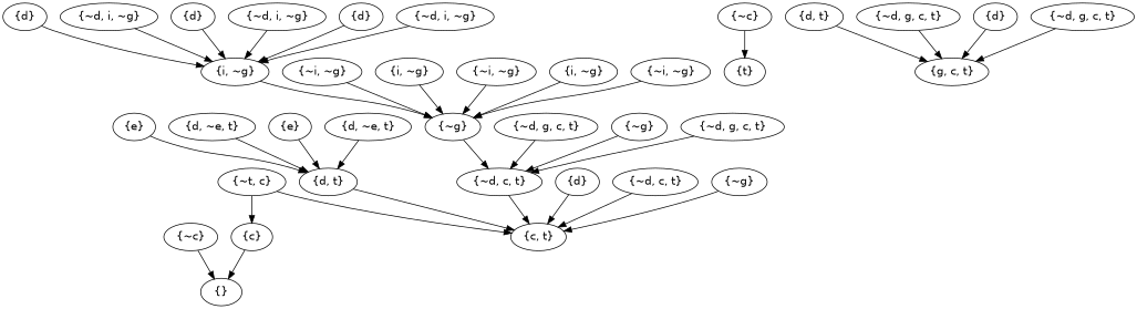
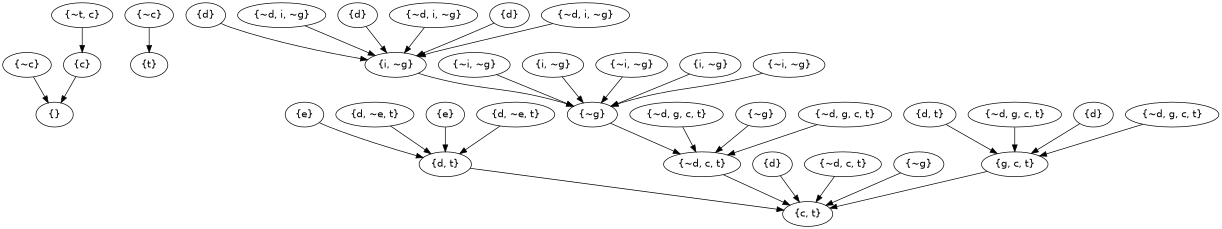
  digraph {
    fontname="DejaVu Sans"
    node [fontname="DejaVu Sans"]
    edge [fontname="DejaVu Sans"]
    n1 [label="{c}"]
    n2 [label="{}"]
    n3 [label="{~c}"]
    n4 [label="{t}"]
    n5 [label="{~t, c}"]
    n6 [label="{c, t}"]
    n7 [label="{~c}"]
    n8 [label="{d, t}"]
    n9 [label="{~d, c, t}"]
    n10 [label="{e}"]
    n11 [label="{d, ~e, t}"]
    n12 [label="{~g}"]
    n13 [label="{~d, g, c, t}"]
    n14 [label="{i, ~g}"]
    n15 [label="{~i, ~g}"]
    n16 [label="{d}"]
    n17 [label="{~d, i, ~g}"]
    n18 [label="{d}"]
    n19 [label="{~d, c, t}"]
    n20 [label="{~g}"]
    n21 [label="{~d, g, c, t}"]
    n22 [label="{i, ~g}"]
    n23 [label="{~i, ~g}"]
    n24 [label="{d}"]
    n25 [label="{~d, i, ~g}"]
    n26 [label="{~g}"]
    n27 [label="{g, c, t}"]
    n28 [label="{i, ~g}"]
    n29 [label="{~i, ~g}"]
    n30 [label="{d}"]
    n31 [label="{~d, i, ~g}"]
    n32 [label="{d, t}"]
    n33 [label="{~d, g, c, t}"]
    n34 [label="{e}"]
    n35 [label="{d, ~e, t}"]
    n36 [label="{d}"]
    n37 [label="{~d, g, c, t}"]
    n1 -> n2
    n3 -> n2
    n5 -> n1
    n7 -> n4
    n8 -> n6
    n9 -> n6
    n10 -> n8
    n11 -> n8
    n12 -> n9
    n13 -> n9
    n14 -> n12
    n15 -> n12
    n16 -> n14
    n17 -> n14
    n18 -> n6
    n19 -> n6
    n20 -> n9
    n21 -> n9
    n22 -> n12
    n23 -> n12
    n24 -> n14
    n25 -> n14
    n26 -> n6
-   n5 -> n6
+   n27 -> n6
    n28 -> n12
    n29 -> n12
    n30 -> n14
    n31 -> n14
    n32 -> n27
    n33 -> n27
    n34 -> n8
    n35 -> n8
    n36 -> n27
    n37 -> n27
  }
